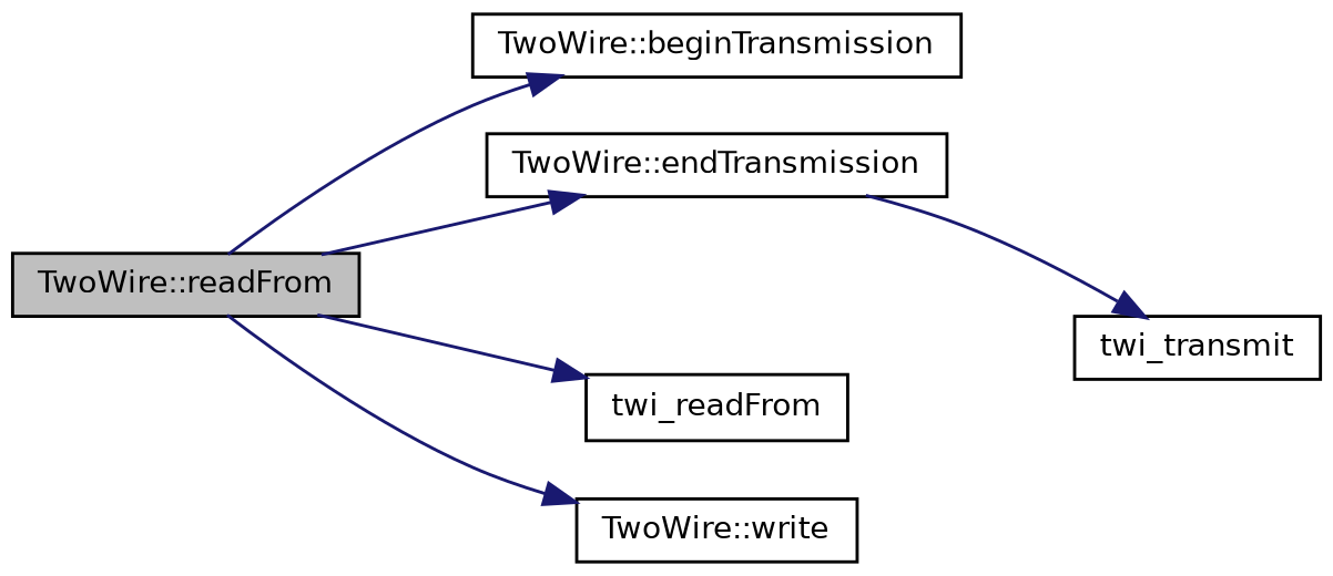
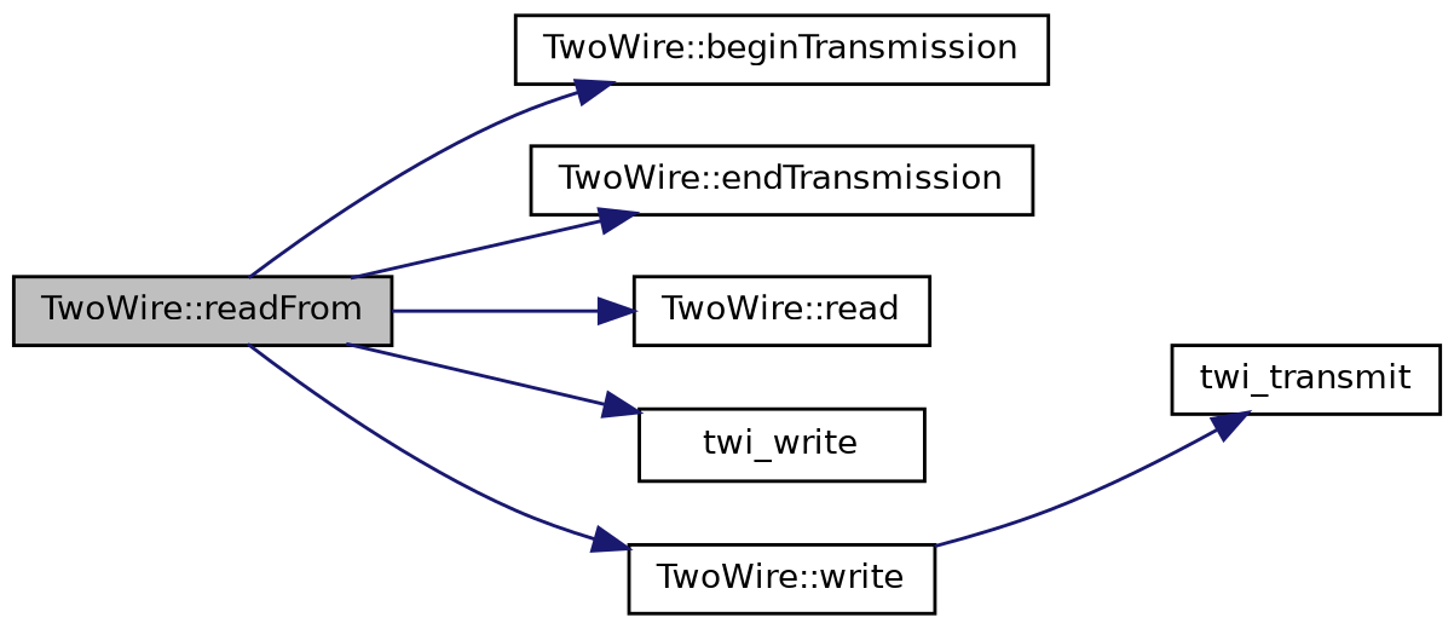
  digraph {
    rankdir=LR
    node [color=black fillcolor=white fontname=Helvetica fontsize=10 shape=record style=filled]
    edge [color=midnightblue fontname=Helvetica fontsize=10 labelfontname=Helvetica labelfontsize=10 style=solid]
    n1 [fillcolor=grey75 fontcolor=black height=0.2 label="TwoWire::readFrom" width=0.4]
    n2 [height=0.2 label="TwoWire::beginTransmission" width=0.4]
    n3 [height=0.2 label="TwoWire::endTransmission" width=0.4]
-   n5 [height=0.2 label=twi_readFrom width=0.4]
+   n4 [height=0.2 label="TwoWire::read" width=0.4]
+   n5 [height=0.2 label=twi_write width=0.4]
    n6 [height=0.2 label="TwoWire::write" width=0.4]
    n7 [height=0.2 label=twi_transmit width=0.4]
    n1 -> n2
    n1 -> n3
+   n1 -> n4
    n1 -> n5
    n1 -> n6
-   n3 -> n7
+   n6 -> n7
  }
